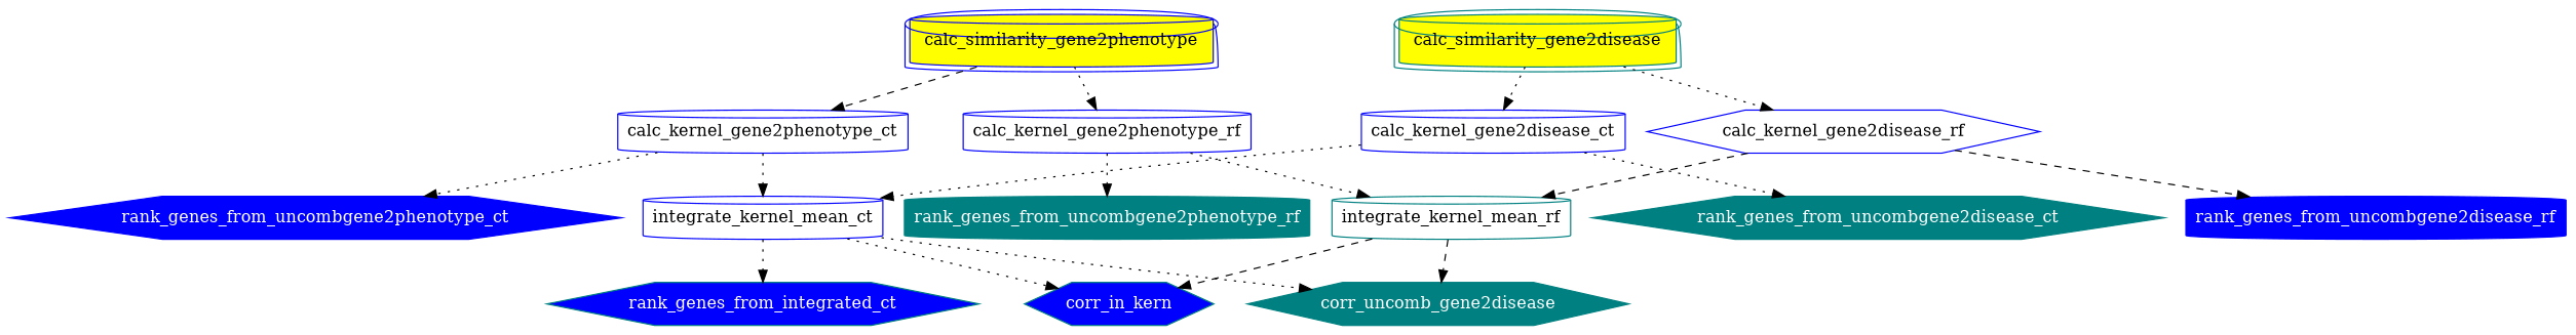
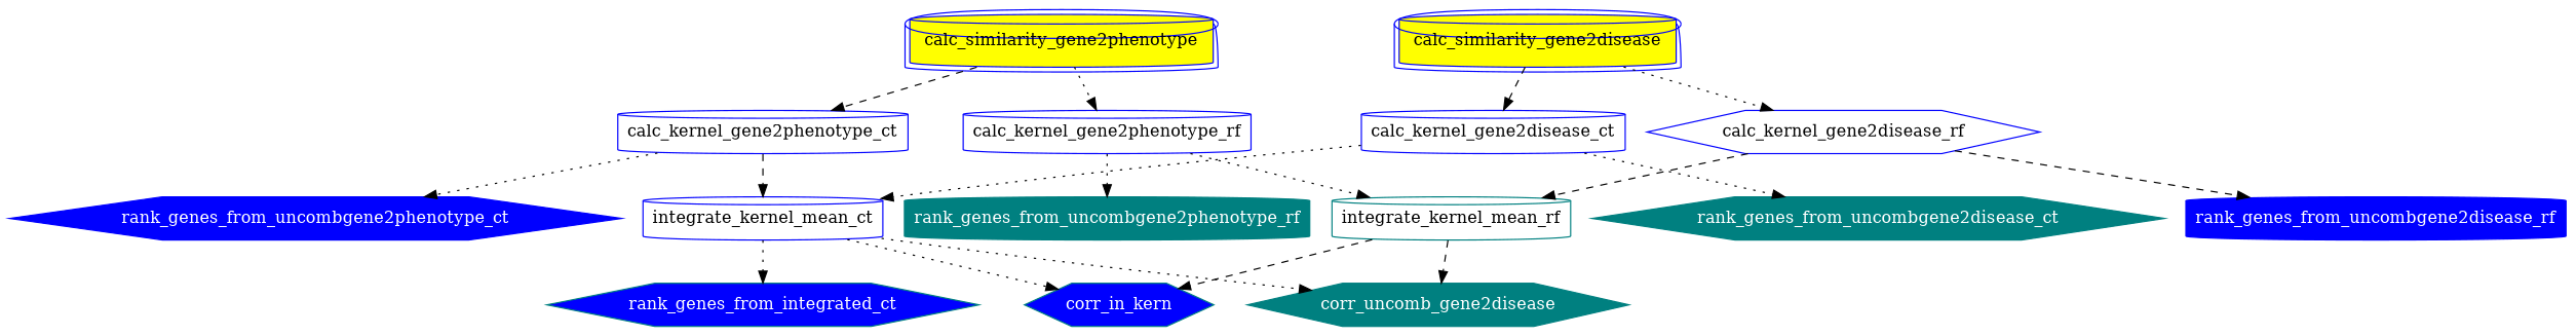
  digraph {
    node [color=blue shape=cylinder style=filled]
    edge [style=dotted]
    calc_similarity_gene2phenotype [fillcolor=yellow peripheries=2]
    calc_kernel_gene2phenotype_ct [style=""]
    calc_kernel_gene2phenotype_rf [style=""]
    rank_genes_from_uncombgene2phenotype_ct [fontcolor=white shape=hexagon]
    integrate_kernel_mean_ct [style=""]
    rank_genes_from_uncombgene2phenotype_rf [color=teal fontcolor=white]
    integrate_kernel_mean_rf [color=teal style=""]
-   calc_similarity_gene2disease [color=teal fillcolor=yellow peripheries=2]
+   calc_similarity_gene2disease [fillcolor=yellow peripheries=2]
    calc_kernel_gene2disease_ct [style=""]
    calc_kernel_gene2disease_rf [shape=hexagon style=""]
    rank_genes_from_uncombgene2disease_ct [color=teal fontcolor=white shape=hexagon]
    rank_genes_from_uncombgene2disease_rf [fontcolor=white]
    rank_genes_from_integrated_ct [color=teal fillcolor=blue fontcolor=white shape=hexagon]
    corr_uncomb_gene2disease [color=teal fontcolor=white shape=hexagon]
    corr_in_kern [color=teal fillcolor=blue fontcolor=white shape=hexagon]
    calc_similarity_gene2phenotype -> calc_kernel_gene2phenotype_ct [style=dashed]
    calc_similarity_gene2phenotype -> calc_kernel_gene2phenotype_rf
    calc_kernel_gene2phenotype_ct -> rank_genes_from_uncombgene2phenotype_ct
-   calc_kernel_gene2phenotype_ct -> integrate_kernel_mean_ct
+   calc_kernel_gene2phenotype_ct -> integrate_kernel_mean_ct [style=dashed]
    calc_kernel_gene2phenotype_rf -> rank_genes_from_uncombgene2phenotype_rf
    calc_kernel_gene2phenotype_rf -> integrate_kernel_mean_rf
    integrate_kernel_mean_ct -> rank_genes_from_integrated_ct
    integrate_kernel_mean_ct -> corr_uncomb_gene2disease
    integrate_kernel_mean_ct -> corr_in_kern
    integrate_kernel_mean_rf -> corr_uncomb_gene2disease [style=dashed]
    integrate_kernel_mean_rf -> corr_in_kern [style=dashed]
-   calc_similarity_gene2disease -> calc_kernel_gene2disease_ct
+   calc_similarity_gene2disease -> calc_kernel_gene2disease_ct [style=dashed]
    calc_similarity_gene2disease -> calc_kernel_gene2disease_rf
    calc_kernel_gene2disease_ct -> integrate_kernel_mean_ct
    calc_kernel_gene2disease_ct -> rank_genes_from_uncombgene2disease_ct
    calc_kernel_gene2disease_rf -> integrate_kernel_mean_rf [style=dashed]
    calc_kernel_gene2disease_rf -> rank_genes_from_uncombgene2disease_rf [style=dashed]
  }
